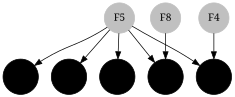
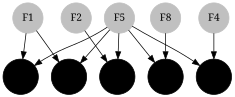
  digraph {
    fontname="Noto Serif"
    node [color=gray fontname="Noto Serif" shape=circle style=filled]
    edge [fontname="Noto Serif"]
+   n1 [label=F1]
    n2 [color=black label=M1]
    n3 [color=black label=M2]
+   n4 [label=F2]
    n5 [color=black label=M3]
    n6 [label=F8]
    n7 [color=black label=M4]
    n8 [label=F4]
    n9 [color=black label=M5]
    n10 [label=F5]
+   n1 -> n2
+   n1 -> n3
+   n4 -> n5
    n6 -> n7
    n8 -> n9
    n10 -> n2
    n10 -> n3
    n10 -> n5
    n10 -> n7
    n10 -> n9
  }
